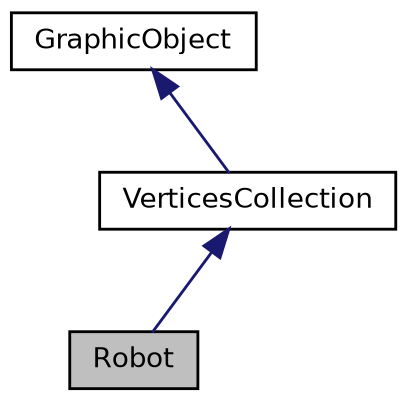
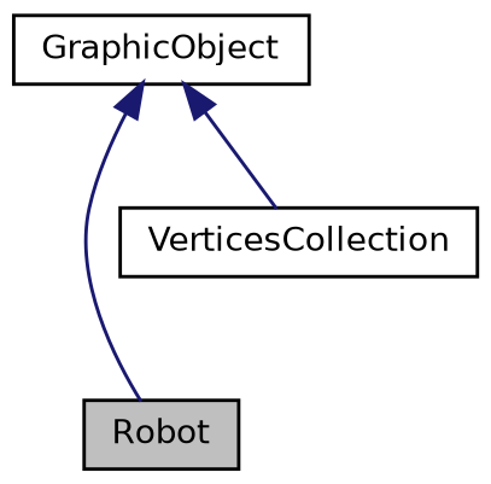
  digraph {
    node [color=black fillcolor=white fontname=Helvetica fontsize=10 shape=record style=filled]
    edge [color=midnightblue dir=back fontname=Helvetica fontsize=10 labelfontname=Helvetica labelfontsize=10 style=solid]
    n1 [fillcolor=grey75 fontcolor=black height=0.2 label=Robot width=0.4]
    n2 [height=0.2 label=GraphicObject width=0.4]
    n3 [height=0.2 label=VerticesCollection width=0.4]
-   n3 -> n1
+   n2 -> n1
    n2 -> n3
  }
